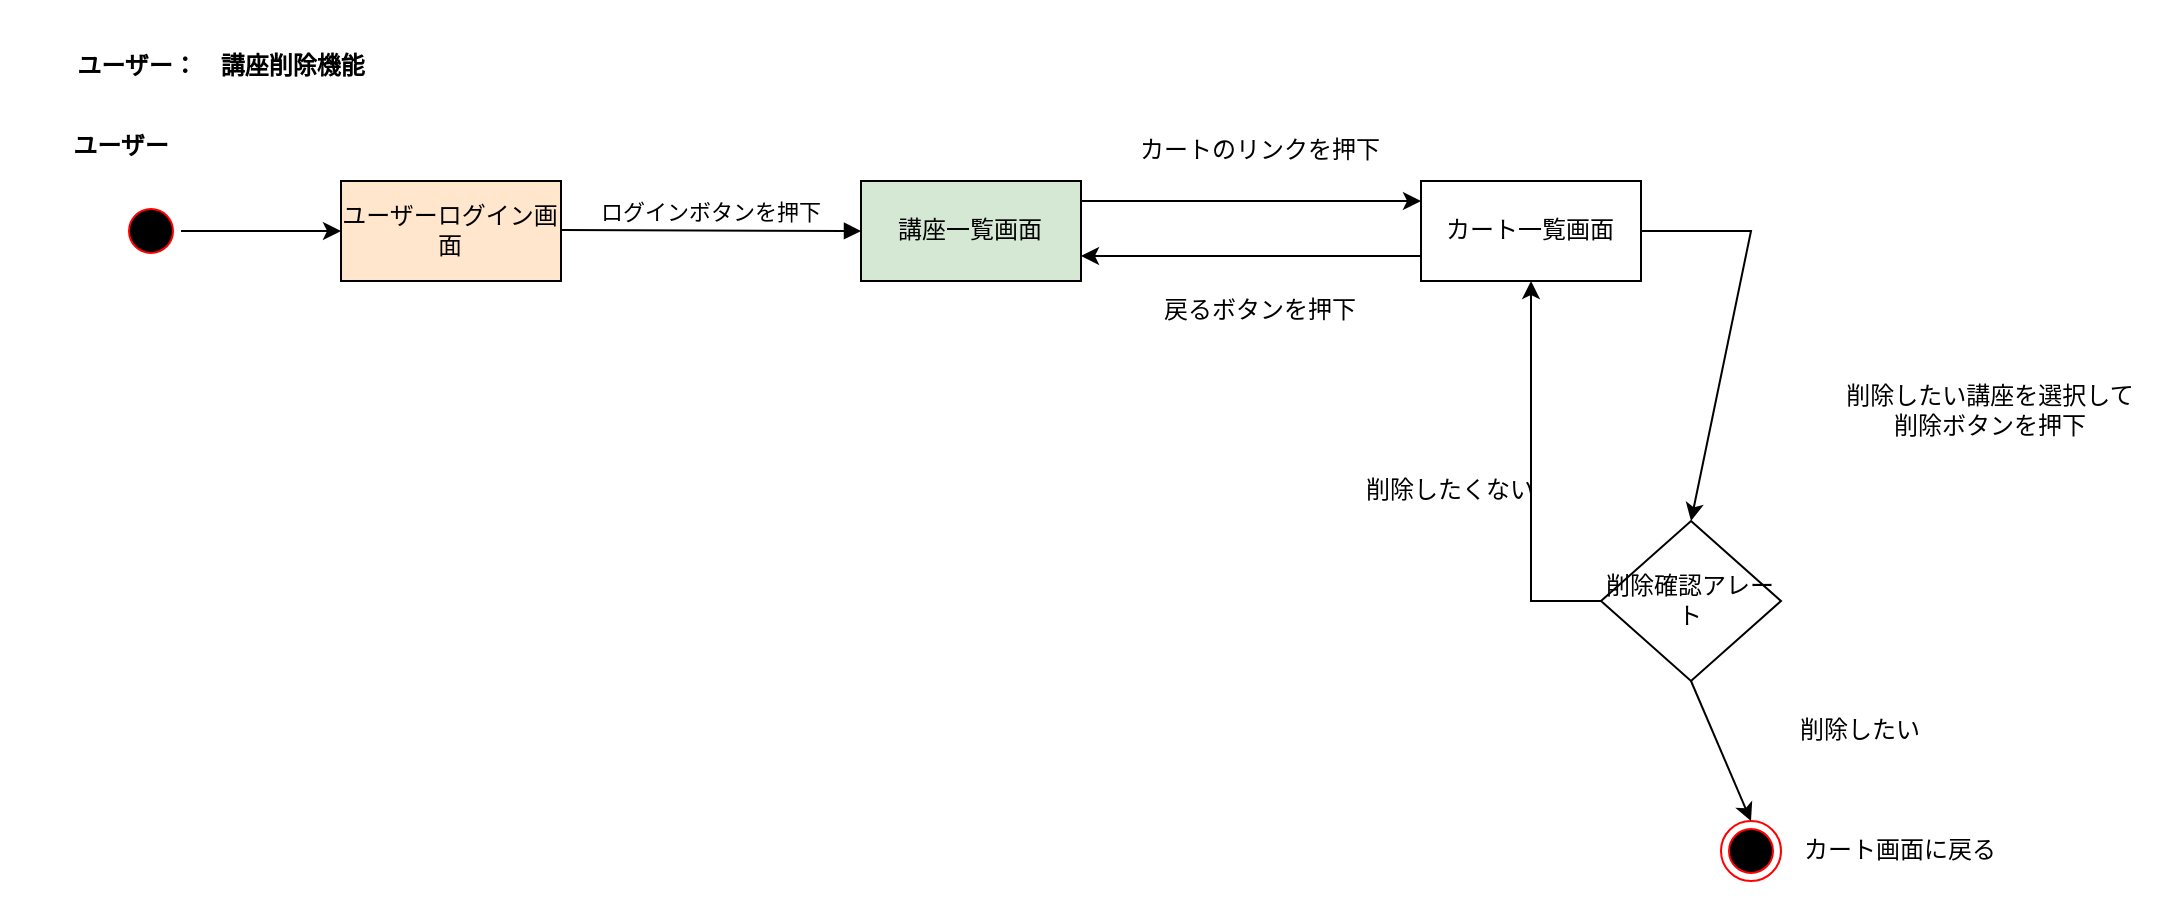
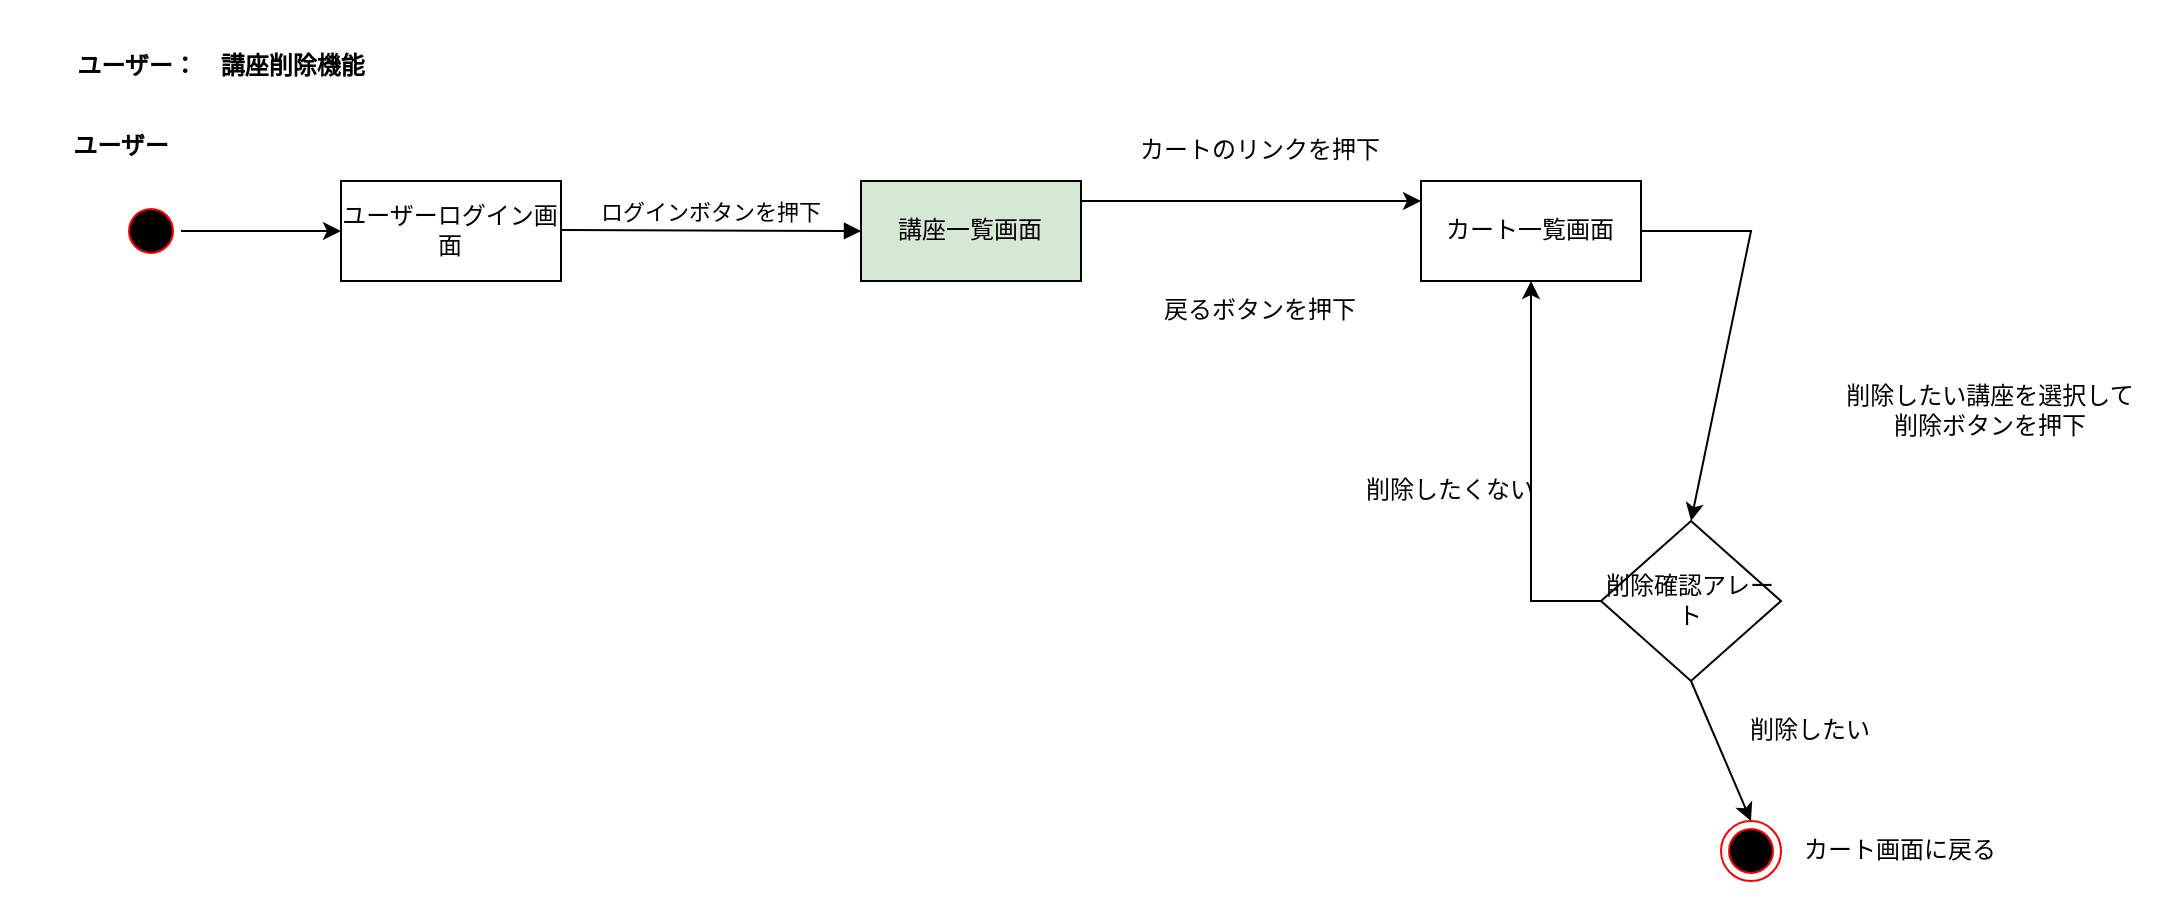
  <mxCell id="0" />
  <mxCell id="1" parent="0" />
  <mxCell id="2" value="ユーザー：　講座削除機能" style="text;align=center;fontStyle=1;verticalAlign=middle;spacingLeft=3;spacingRight=3;strokeColor=none;rotatable=0;points=[[0,0.5],[1,0.5]];portConstraint=eastwest;html=1;" vertex="1" parent="1"><mxGeometry x="70" y="20" width="80" height="26" as="geometry" /></mxCell>
  <mxCell id="3" value="ユーザー" style="text;align=center;fontStyle=1;verticalAlign=middle;spacingLeft=3;spacingRight=3;strokeColor=none;rotatable=0;points=[[0,0.5],[1,0.5]];portConstraint=eastwest;html=1;" vertex="1" parent="1"><mxGeometry x="20" y="60" width="80" height="26" as="geometry" /></mxCell>
  <mxCell id="4" value="" style="ellipse;html=1;shape=startState;fillColor=#000000;strokeColor=#ff0000;" vertex="1" parent="1"><mxGeometry x="60" y="100" width="30" height="30" as="geometry" /></mxCell>
- <mxCell id="5" value="ユーザーログイン画面" style="html=1;whiteSpace=wrap;fillColor=#ffe6cc;" vertex="1" parent="1"><mxGeometry x="170" y="90" width="110" height="50" as="geometry" /></mxCell>
+ <mxCell id="5" value="ユーザーログイン画面" style="html=1;whiteSpace=wrap;" vertex="1" parent="1"><mxGeometry x="170" y="90" width="110" height="50" as="geometry" /></mxCell>
  <mxCell id="6" value="講座一覧画面" style="html=1;whiteSpace=wrap;fillColor=#d5e8d4;" vertex="1" parent="1"><mxGeometry x="430" y="90" width="110" height="50" as="geometry" /></mxCell>
  <mxCell id="7" value="ログインボタンを押下" style="html=1;verticalAlign=bottom;endArrow=block;edgeStyle=elbowEdgeStyle;elbow=vertical;curved=0;rounded=0;entryX=0;entryY=0.5;entryDx=0;entryDy=0;" edge="1" parent="1" target="6"><mxGeometry width="80" relative="1" as="geometry"><mxPoint x="280" y="114.5" as="sourcePoint" /><mxPoint x="360" y="114.5" as="targetPoint" /></mxGeometry></mxCell>
  <mxCell id="8" value="" style="endArrow=classic;html=1;rounded=0;entryX=0;entryY=0.5;entryDx=0;entryDy=0;exitX=1;exitY=0.5;exitDx=0;exitDy=0;" edge="1" parent="1"><mxGeometry width="50" height="50" relative="1" as="geometry"><mxPoint x="540" y="100" as="sourcePoint" /><mxPoint x="710" y="100" as="targetPoint" /></mxGeometry></mxCell>
  <mxCell id="9" value="カート一覧画面" style="html=1;whiteSpace=wrap;" vertex="1" parent="1"><mxGeometry x="710" y="90" width="110" height="50" as="geometry" /></mxCell>
  <mxCell id="10" value="カートのリンクを押下" style="text;html=1;strokeColor=none;fillColor=none;align=center;verticalAlign=middle;whiteSpace=wrap;rounded=0;" vertex="1" parent="1"><mxGeometry x="560" y="60" width="140" height="30" as="geometry" /></mxCell>
- <mxCell id="11" value="" style="endArrow=classic;html=1;rounded=0;entryX=1;entryY=0.75;entryDx=0;entryDy=0;exitX=0;exitY=0.75;exitDx=0;exitDy=0;" edge="1" parent="1" source="9" target="6"><mxGeometry width="50" height="50" relative="1" as="geometry"><mxPoint x="650" y="120" as="sourcePoint" /><mxPoint x="650" y="260" as="targetPoint" /></mxGeometry></mxCell>
  <mxCell id="12" value="戻るボタンを押下" style="text;html=1;strokeColor=none;fillColor=none;align=center;verticalAlign=middle;whiteSpace=wrap;rounded=0;" vertex="1" parent="1"><mxGeometry x="560" y="140" width="140" height="30" as="geometry" /></mxCell>
  <mxCell id="13" value="" style="endArrow=classic;html=1;rounded=0;exitX=1;exitY=0.5;exitDx=0;exitDy=0;entryX=0.5;entryY=0;entryDx=0;entryDy=0;" edge="1" parent="1" source="9" target="17"><mxGeometry width="50" height="50" relative="1" as="geometry"><mxPoint x="840" y="120" as="sourcePoint" /><mxPoint x="870" y="250" as="targetPoint" /><Array as="points"><mxPoint x="875" y="115" /></Array></mxGeometry></mxCell>
  <mxCell id="14" value="削除したい講座を選択して削除ボタンを押下" style="text;html=1;strokeColor=none;fillColor=none;align=center;verticalAlign=middle;whiteSpace=wrap;rounded=0;" vertex="1" parent="1"><mxGeometry x="920" y="190" width="150" height="30" as="geometry" /></mxCell>
  <mxCell id="15" value="" style="ellipse;html=1;shape=endState;fillColor=#000000;strokeColor=#ff0000;" vertex="1" parent="1"><mxGeometry x="860" y="410" width="30" height="30" as="geometry" /></mxCell>
  <mxCell id="16" value="カート画面に戻る" style="text;html=1;strokeColor=none;fillColor=none;align=center;verticalAlign=middle;whiteSpace=wrap;rounded=0;" vertex="1" parent="1"><mxGeometry x="900" y="410" width="100" height="30" as="geometry" /></mxCell>
  <mxCell id="17" value="削除確認アレート" style="rhombus;whiteSpace=wrap;html=1;" vertex="1" parent="1"><mxGeometry x="800" y="260" width="90" height="80" as="geometry" /></mxCell>
  <mxCell id="18" value="" style="endArrow=classic;html=1;rounded=0;exitX=0.5;exitY=1;exitDx=0;exitDy=0;entryX=0.5;entryY=0;entryDx=0;entryDy=0;" edge="1" parent="1" source="17" target="15"><mxGeometry width="50" height="50" relative="1" as="geometry"><mxPoint x="890" y="310" as="sourcePoint" /><mxPoint x="940" y="260" as="targetPoint" /></mxGeometry></mxCell>
- <mxCell id="19" value="削除したい" style="text;html=1;strokeColor=none;fillColor=none;align=center;verticalAlign=middle;whiteSpace=wrap;rounded=0;" vertex="1" parent="1"><mxGeometry x="890" y="350" width="80" height="30" as="geometry" /></mxCell>
+ <mxCell id="19" value="削除したい" style="text;html=1;strokeColor=none;fillColor=none;align=center;verticalAlign=middle;whiteSpace=wrap;rounded=0;" vertex="1" parent="1"><mxGeometry x="865" y="350" width="80" height="30" as="geometry" /></mxCell>
  <mxCell id="20" value="" style="endArrow=classic;html=1;rounded=0;exitX=0;exitY=0.5;exitDx=0;exitDy=0;entryX=0.5;entryY=1;entryDx=0;entryDy=0;" edge="1" parent="1" source="17" target="9"><mxGeometry width="50" height="50" relative="1" as="geometry"><mxPoint x="750" y="265" as="sourcePoint" /><mxPoint x="750" y="145" as="targetPoint" /><Array as="points"><mxPoint x="765" y="300" /></Array></mxGeometry></mxCell>
  <mxCell id="21" value="削除したくない" style="text;html=1;strokeColor=none;fillColor=none;align=center;verticalAlign=middle;whiteSpace=wrap;rounded=0;" vertex="1" parent="1"><mxGeometry x="675" y="230" width="100" height="30" as="geometry" /></mxCell>
  <mxCell id="22" value="" style="endArrow=classic;html=1;rounded=0;exitX=1;exitY=0.5;exitDx=0;exitDy=0;entryX=0;entryY=0.5;entryDx=0;entryDy=0;" edge="1" parent="1" source="4" target="5"><mxGeometry width="50" height="50" relative="1" as="geometry"><mxPoint x="110" y="136" as="sourcePoint" /><mxPoint x="160" y="86" as="targetPoint" /></mxGeometry></mxCell>
